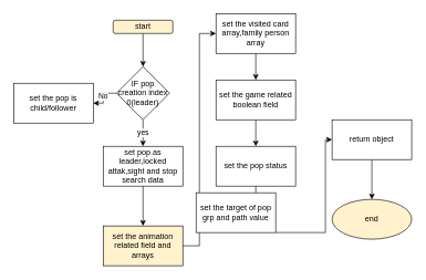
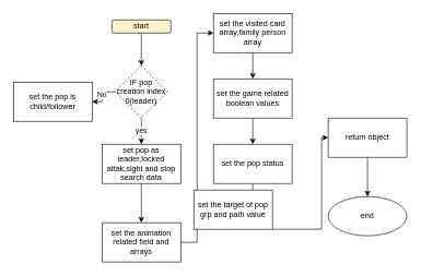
  <mxCell id="0" />
  <mxCell id="1" parent="0" />
  <mxCell id="2" value="" style="edgeStyle=orthogonalEdgeStyle;rounded=0;orthogonalLoop=1;jettySize=auto;html=1;" edge="1" parent="1" source="3" target="6"><mxGeometry relative="1" as="geometry" /></mxCell>
  <mxCell id="3" value="start" style="rounded=1;whiteSpace=wrap;html=1;fillColor=#fff2cc;" vertex="1" parent="1"><mxGeometry x="170" y="30" width="90" height="20" as="geometry" /></mxCell>
  <mxCell id="4" value="yes" style="edgeStyle=orthogonalEdgeStyle;rounded=0;orthogonalLoop=1;jettySize=auto;html=1;" edge="1" parent="1" source="6" target="8"><mxGeometry relative="1" as="geometry" /></mxCell>
  <mxCell id="5" value="No" style="edgeStyle=orthogonalEdgeStyle;rounded=0;orthogonalLoop=1;jettySize=auto;html=1;" edge="1" parent="1" source="6" target="9"><mxGeometry relative="1" as="geometry" /></mxCell>
- <mxCell id="6" value="IF pop creation index 0(leader)" style="rhombus;whiteSpace=wrap;html=1;" vertex="1" parent="1"><mxGeometry x="175" y="100" width="80" height="80" as="geometry" /></mxCell>
+ <mxCell id="6" value="IF pop creation index 0(leader)" style="rhombus;whiteSpace=wrap;html=1;dashed=1;" vertex="1" parent="1"><mxGeometry x="175" y="100" width="80" height="80" as="geometry" /></mxCell>
  <mxCell id="7" value="" style="edgeStyle=orthogonalEdgeStyle;rounded=0;orthogonalLoop=1;jettySize=auto;html=1;" edge="1" parent="1" source="8" target="11"><mxGeometry relative="1" as="geometry" /></mxCell>
  <mxCell id="8" value="set pop as leader,locked attak,sight and stop search data" style="whiteSpace=wrap;html=1;" vertex="1" parent="1"><mxGeometry x="155" y="220" width="120" height="60" as="geometry" /></mxCell>
  <mxCell id="9" value="set the pop is child/follower" style="whiteSpace=wrap;html=1;" vertex="1" parent="1"><mxGeometry x="20" y="125" width="120" height="60" as="geometry" /></mxCell>
  <mxCell id="10" value="" style="edgeStyle=orthogonalEdgeStyle;rounded=0;orthogonalLoop=1;jettySize=auto;html=1;entryX=0;entryY=0.5;entryDx=0;entryDy=0;" edge="1" parent="1" source="11" target="13"><mxGeometry relative="1" as="geometry" /></mxCell>
- <mxCell id="11" value="set the animation related field and arrays" style="whiteSpace=wrap;html=1;fillColor=#fff2cc;" vertex="1" parent="1"><mxGeometry x="155" y="340" width="120" height="60" as="geometry" /></mxCell>
+ <mxCell id="11" value="set the animation related field and arrays" style="whiteSpace=wrap;html=1;" vertex="1" parent="1"><mxGeometry x="155" y="340" width="120" height="60" as="geometry" /></mxCell>
  <mxCell id="12" value="" style="edgeStyle=orthogonalEdgeStyle;rounded=0;orthogonalLoop=1;jettySize=auto;html=1;" edge="1" parent="1" source="13" target="15"><mxGeometry relative="1" as="geometry" /></mxCell>
  <mxCell id="13" value="set the visited card array,family person array" style="whiteSpace=wrap;html=1;" vertex="1" parent="1"><mxGeometry x="325" y="20" width="120" height="60" as="geometry" /></mxCell>
  <mxCell id="14" value="" style="edgeStyle=orthogonalEdgeStyle;rounded=0;orthogonalLoop=1;jettySize=auto;html=1;" edge="1" parent="1" source="15" target="17"><mxGeometry relative="1" as="geometry" /></mxCell>
- <mxCell id="15" value="set the game related boolean field" style="whiteSpace=wrap;html=1;" vertex="1" parent="1"><mxGeometry x="325" y="120" width="120" height="60" as="geometry" /></mxCell>
+ <mxCell id="15" value="set the game related boolean values" style="whiteSpace=wrap;html=1;" vertex="1" parent="1"><mxGeometry x="325" y="120" width="120" height="60" as="geometry" /></mxCell>
  <mxCell id="16" value="" style="edgeStyle=orthogonalEdgeStyle;rounded=0;orthogonalLoop=1;jettySize=auto;html=1;" edge="1" parent="1" source="17" target="19"><mxGeometry relative="1" as="geometry" /></mxCell>
  <mxCell id="17" value="set the pop status" style="whiteSpace=wrap;html=1;" vertex="1" parent="1"><mxGeometry x="325" y="220" width="120" height="60" as="geometry" /></mxCell>
  <mxCell id="18" value="" style="edgeStyle=orthogonalEdgeStyle;rounded=0;orthogonalLoop=1;jettySize=auto;html=1;" edge="1" parent="1" source="19" target="21"><mxGeometry relative="1" as="geometry"><Array as="points"><mxPoint x="490" y="350" /><mxPoint x="490" y="210" /></Array></mxGeometry></mxCell>
  <mxCell id="19" value="set the target of pop grp and path value" style="whiteSpace=wrap;html=1;" vertex="1" parent="1"><mxGeometry x="295" y="290" width="120" height="60" as="geometry" /></mxCell>
  <mxCell id="20" value="" style="edgeStyle=orthogonalEdgeStyle;rounded=0;orthogonalLoop=1;jettySize=auto;html=1;" edge="1" parent="1" source="21" target="22"><mxGeometry relative="1" as="geometry" /></mxCell>
  <mxCell id="21" value="return object" style="whiteSpace=wrap;html=1;" vertex="1" parent="1"><mxGeometry x="500" y="180" width="120" height="60" as="geometry" /></mxCell>
- <mxCell id="22" value="end" style="ellipse;whiteSpace=wrap;html=1;fillColor=#fff2cc;" vertex="1" parent="1"><mxGeometry x="500" y="300" width="120" height="60" as="geometry" /></mxCell>
+ <mxCell id="22" value="end" style="ellipse;whiteSpace=wrap;html=1;" vertex="1" parent="1"><mxGeometry x="500" y="300" width="120" height="60" as="geometry" /></mxCell>
